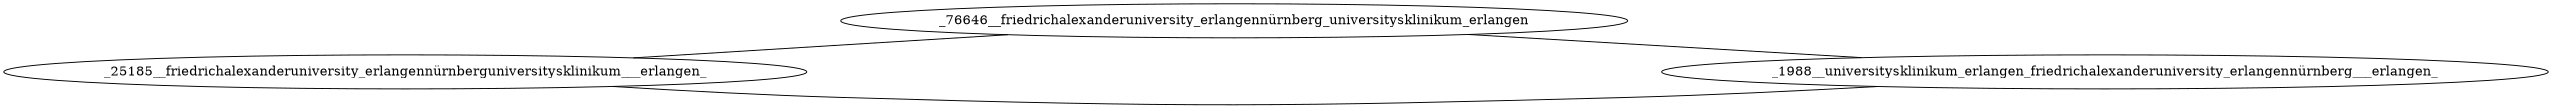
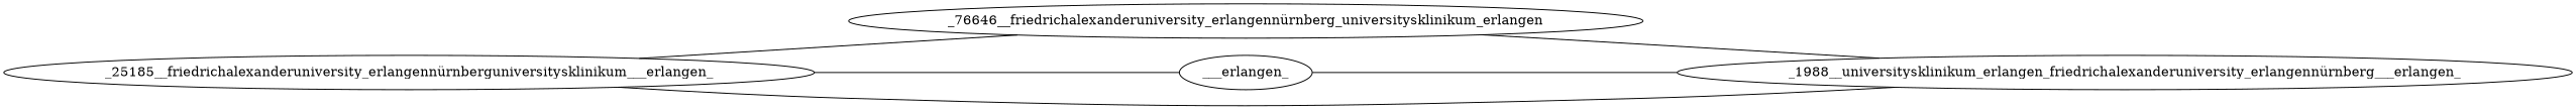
  graph {
    rankdir=LR
    "_25185__friedrichalexanderuniversity_erlangennürnberguniversitysklinikum___erlangen_"
    "_76646__friedrichalexanderuniversity_erlangennürnberg_universitysklinikum_erlangen"
+   ___erlangen_
    "_1988__universitysklinikum_erlangen_friedrichalexanderuniversity_erlangennürnberg___erlangen_"
    "_25185__friedrichalexanderuniversity_erlangennürnberguniversitysklinikum___erlangen_" -- "_76646__friedrichalexanderuniversity_erlangennürnberg_universitysklinikum_erlangen"
+   "_25185__friedrichalexanderuniversity_erlangennürnberguniversitysklinikum___erlangen_" -- ___erlangen_
    "_25185__friedrichalexanderuniversity_erlangennürnberguniversitysklinikum___erlangen_" -- "_1988__universitysklinikum_erlangen_friedrichalexanderuniversity_erlangennürnberg___erlangen_"
    "_76646__friedrichalexanderuniversity_erlangennürnberg_universitysklinikum_erlangen" -- "_1988__universitysklinikum_erlangen_friedrichalexanderuniversity_erlangennürnberg___erlangen_"
+   ___erlangen_ -- "_1988__universitysklinikum_erlangen_friedrichalexanderuniversity_erlangennürnberg___erlangen_"
  }
